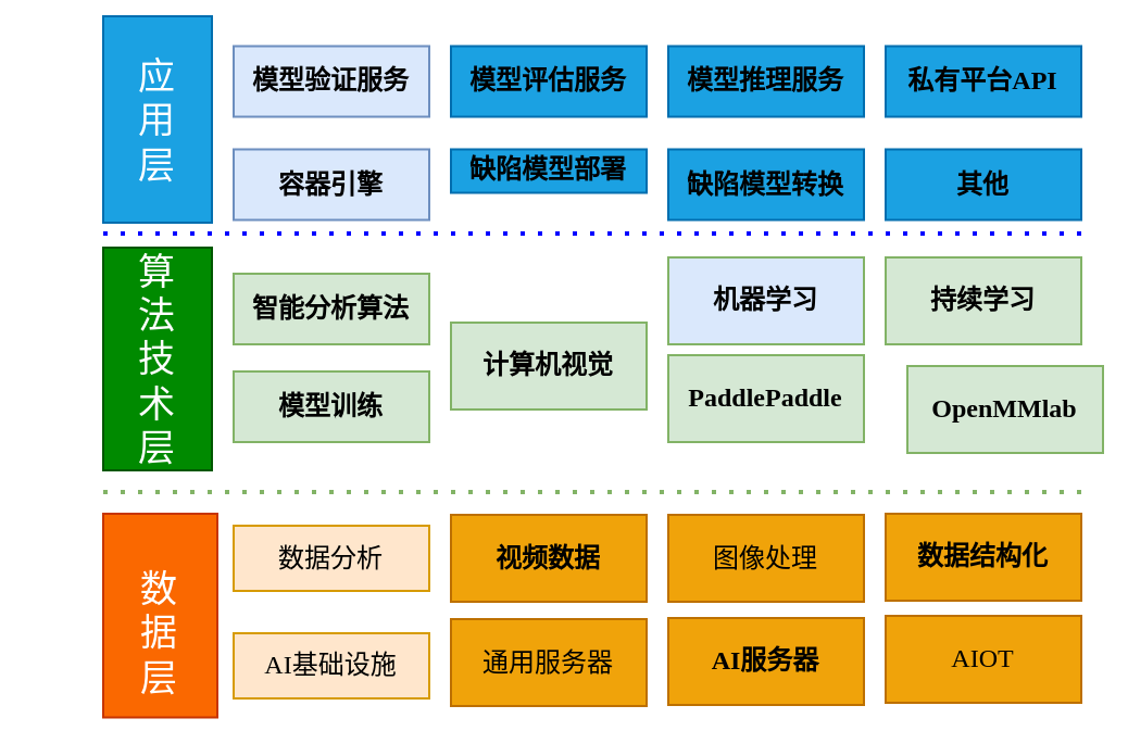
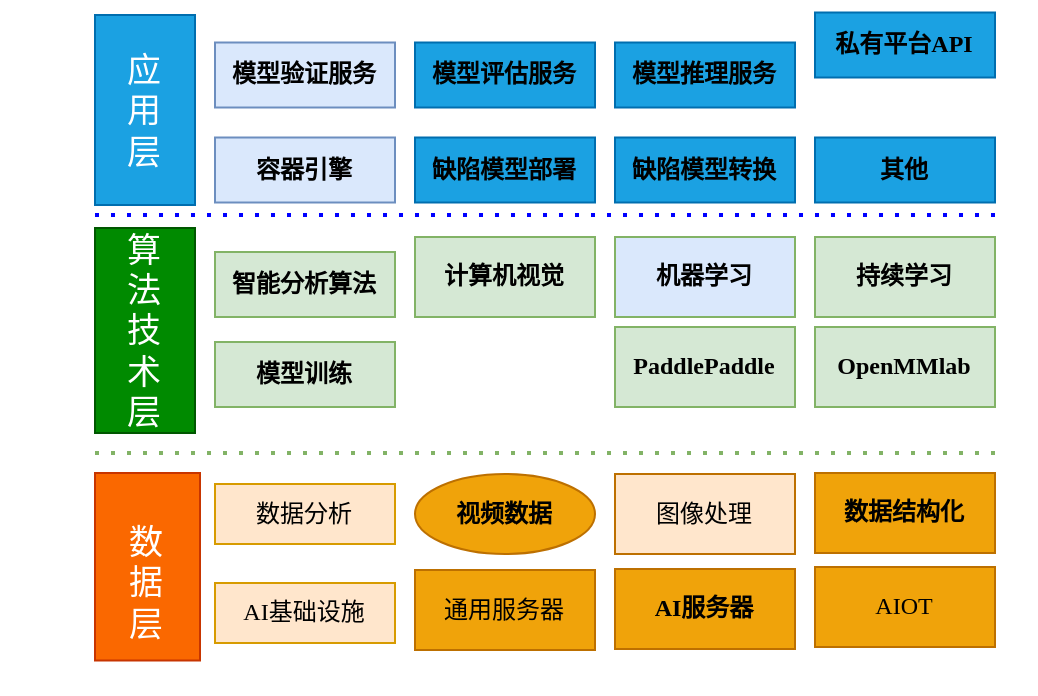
  <mxCell id="0" />
  <mxCell id="1" parent="0" />
  <mxCell id="2" value="数据分析" style="rounded=0;whiteSpace=wrap;html=1;fillColor=#ffe6cc;strokeColor=#d79b00;fontFamily=Times New Roman;" parent="1" vertex="1"><mxGeometry x="107" y="241.5" width="90" height="30" as="geometry" /></mxCell>
  <mxCell id="3" value="" style="rounded=0;whiteSpace=wrap;html=1;rotation=-90;fillColor=#fa6800;fontColor=#000000;strokeColor=#C73500;fontFamily=Times New Roman;" parent="1" vertex="1"><mxGeometry x="26.38" y="256.63" width="93.75" height="52.5" as="geometry" /></mxCell>
  <mxCell id="4" value="" style="rounded=0;whiteSpace=wrap;html=1;rotation=90;fillColor=#1ba1e2;fontColor=#ffffff;strokeColor=#006EAF;fontFamily=Times New Roman;" parent="1" vertex="1"><mxGeometry x="24.5" y="29.5" width="95" height="50" as="geometry" /></mxCell>
  <mxCell id="5" value="&lt;font color=&quot;#ffffff&quot;&gt;应用层&lt;/font&gt;" style="text;html=1;strokeColor=none;fillColor=none;align=center;verticalAlign=middle;whiteSpace=wrap;rounded=0;fontSize=17;fontColor=#3333FF;fontFamily=Times New Roman;" parent="1" vertex="1"><mxGeometry x="62" y="20.75" width="20" height="70" as="geometry" /></mxCell>
  <mxCell id="6" value="" style="rounded=0;whiteSpace=wrap;html=1;rotation=90;fillColor=#008a00;fontColor=#ffffff;strokeColor=#005700;fontFamily=Times New Roman;" parent="1" vertex="1"><mxGeometry x="20.75" y="139.75" width="102.5" height="50" as="geometry" /></mxCell>
  <mxCell id="7" value="&lt;span style=&quot;color: rgb(255, 255, 255);&quot;&gt;算法技术层&lt;/span&gt;" style="text;html=1;strokeColor=none;fillColor=none;align=center;verticalAlign=middle;whiteSpace=wrap;rounded=0;fontSize=17;fontColor=#3333FF;fontFamily=Times New Roman;" parent="1" vertex="1"><mxGeometry x="62" y="126" width="20" height="80" as="geometry" /></mxCell>
  <mxCell id="8" value="&lt;font color=&quot;#ffffff&quot;&gt;数据层&lt;/font&gt;" style="text;html=1;strokeColor=none;fillColor=none;align=center;verticalAlign=middle;whiteSpace=wrap;rounded=0;fontSize=17;fontColor=#3333FF;fontFamily=Times New Roman;" parent="1" vertex="1"><mxGeometry x="63.25" y="258.5" width="20" height="67.5" as="geometry" /></mxCell>
  <mxCell id="9" value="" style="endArrow=none;dashed=1;html=1;dashPattern=1 3;strokeWidth=2;rounded=0;fontSize=17;fontColor=#FFFFFF;fillColor=#d5e8d4;strokeColor=#82b366;fontFamily=Times New Roman;" parent="1" edge="1"><mxGeometry width="50" height="50" relative="1" as="geometry"><mxPoint x="47" y="226" as="sourcePoint" /><mxPoint x="497" y="226" as="targetPoint" /><Array as="points"><mxPoint x="267" y="226" /></Array></mxGeometry></mxCell>
  <mxCell id="10" value="" style="endArrow=none;dashed=1;html=1;dashPattern=1 3;strokeWidth=2;rounded=0;fontSize=17;fontColor=#FFFFFF;fillColor=#d5e8d4;strokeColor=#0000FF;fontFamily=Times New Roman;" parent="1" edge="1"><mxGeometry width="50" height="50" relative="1" as="geometry"><mxPoint x="47" y="107" as="sourcePoint" /><mxPoint x="497" y="107" as="targetPoint" /></mxGeometry></mxCell>
- <mxCell id="11" value="计算机视觉" style="rounded=0;whiteSpace=wrap;html=1;fillColor=#d5e8d4;strokeColor=#82b366;fontStyle=1;fontFamily=Times New Roman;" parent="1" vertex="1"><mxGeometry x="207" y="148" width="90" height="40" as="geometry" /></mxCell>
+ <mxCell id="11" value="计算机视觉" style="rounded=0;whiteSpace=wrap;html=1;fillColor=#d5e8d4;strokeColor=#82b366;fontStyle=1;fontFamily=Times New Roman;" parent="1" vertex="1"><mxGeometry x="207" y="118" width="90" height="40" as="geometry" /></mxCell>
  <mxCell id="12" value="&lt;b&gt;PaddlePaddle&lt;/b&gt;" style="rounded=0;whiteSpace=wrap;html=1;fillColor=#d5e8d4;strokeColor=#82b366;fontFamily=Times New Roman;" parent="1" vertex="1"><mxGeometry x="307" y="163" width="90" height="40" as="geometry" /></mxCell>
  <mxCell id="13" value="&lt;b&gt;机器学习&lt;/b&gt;" style="rounded=0;whiteSpace=wrap;html=1;fillColor=#dae8fc;strokeColor=#82b366;fontFamily=Times New Roman;" parent="1" vertex="1"><mxGeometry x="307" y="118" width="90" height="40" as="geometry" /></mxCell>
- <mxCell id="14" value="&lt;b&gt;OpenMMlab&lt;/b&gt;" style="rounded=0;whiteSpace=wrap;html=1;fillColor=#d5e8d4;strokeColor=#82b366;fontFamily=Times New Roman;" parent="1" vertex="1"><mxGeometry x="417" y="168" width="90" height="40" as="geometry" /></mxCell>
- <mxCell id="15" value="视频数据" style="rounded=0;whiteSpace=wrap;html=1;fillColor=#f0a30a;strokeColor=#BD7000;fontColor=#000000;fontStyle=1;fontFamily=Times New Roman;" parent="1" vertex="1"><mxGeometry x="207" y="236.5" width="90" height="40" as="geometry" /></mxCell>
+ <mxCell id="14" value="&lt;b&gt;OpenMMlab&lt;/b&gt;" style="rounded=0;whiteSpace=wrap;html=1;fillColor=#d5e8d4;strokeColor=#82b366;fontFamily=Times New Roman;" parent="1" vertex="1"><mxGeometry x="407" y="163" width="90" height="40" as="geometry" /></mxCell>
+ <mxCell id="15" value="视频数据" style="ellipse;whiteSpace=wrap;html=1;fillColor=#f0a30a;strokeColor=#BD7000;fontColor=#000000;fontStyle=1;fontFamily=Times New Roman;" parent="1" vertex="1"><mxGeometry x="207" y="236.5" width="90" height="40" as="geometry" /></mxCell>
  <mxCell id="16" value="通用服务器" style="rounded=0;whiteSpace=wrap;html=1;fillColor=#f0a30a;strokeColor=#BD7000;fontColor=#000000;fontFamily=Times New Roman;" parent="1" vertex="1"><mxGeometry x="207" y="284.5" width="90" height="40" as="geometry" /></mxCell>
- <mxCell id="17" value="图像处理" style="rounded=0;whiteSpace=wrap;html=1;fillColor=#f0a30a;strokeColor=#BD7000;fontColor=#000000;fontFamily=Times New Roman;" parent="1" vertex="1"><mxGeometry x="307" y="236.5" width="90" height="40" as="geometry" /></mxCell>
+ <mxCell id="17" value="图像处理" style="rounded=0;whiteSpace=wrap;html=1;fillColor=#ffe6cc;strokeColor=#BD7000;fontColor=#000000;fontFamily=Times New Roman;" parent="1" vertex="1"><mxGeometry x="307" y="236.5" width="90" height="40" as="geometry" /></mxCell>
  <mxCell id="18" value="&lt;b&gt;AI服务器&lt;/b&gt;" style="rounded=0;whiteSpace=wrap;html=1;fillColor=#f0a30a;strokeColor=#BD7000;fontColor=#000000;fontFamily=Times New Roman;" parent="1" vertex="1"><mxGeometry x="307" y="284" width="90" height="40" as="geometry" /></mxCell>
  <mxCell id="19" value="&lt;b&gt;数据结构化&lt;/b&gt;" style="rounded=0;whiteSpace=wrap;html=1;fillColor=#f0a30a;strokeColor=#BD7000;fontColor=#000000;fontFamily=Times New Roman;" parent="1" vertex="1"><mxGeometry x="407" y="236" width="90" height="40" as="geometry" /></mxCell>
  <mxCell id="20" value="AIOT" style="rounded=0;whiteSpace=wrap;html=1;fillColor=#f0a30a;strokeColor=#BD7000;fontColor=#000000;fontFamily=Times New Roman;" parent="1" vertex="1"><mxGeometry x="407" y="283" width="90" height="40" as="geometry" /></mxCell>
  <mxCell id="21" value="AI基础设施" style="rounded=0;whiteSpace=wrap;html=1;fillColor=#ffe6cc;strokeColor=#d79b00;fontFamily=Times New Roman;" parent="1" vertex="1"><mxGeometry x="107" y="291" width="90" height="30" as="geometry" /></mxCell>
  <mxCell id="22" value="&lt;b&gt;模型训练&lt;/b&gt;" style="rounded=0;whiteSpace=wrap;html=1;fillColor=#d5e8d4;strokeColor=#82b366;fontFamily=Times New Roman;" parent="1" vertex="1"><mxGeometry x="107" y="170.5" width="90" height="32.5" as="geometry" /></mxCell>
  <mxCell id="23" value="&lt;b&gt;智能分析算法&lt;/b&gt;" style="rounded=0;whiteSpace=wrap;html=1;fillColor=#d5e8d4;strokeColor=#82b366;fontFamily=Times New Roman;" parent="1" vertex="1"><mxGeometry x="107" y="125.5" width="90" height="32.5" as="geometry" /></mxCell>
  <mxCell id="24" value="&lt;font color=&quot;#000000&quot;&gt;&lt;b&gt;模型验证服务&lt;/b&gt;&lt;/font&gt;" style="rounded=0;whiteSpace=wrap;html=1;fillColor=#dae8fc;strokeColor=#6c8ebf;fontFamily=Times New Roman;" vertex="1" parent="1"><mxGeometry x="107" y="20.75" width="90" height="32.5" as="geometry" /></mxCell>
- <mxCell id="25" value="&lt;b style=&quot;color: rgb(0, 0, 0);&quot;&gt;缺陷模型部署&lt;/b&gt;" style="rounded=0;whiteSpace=wrap;html=1;fillColor=#1ba1e2;strokeColor=#006EAF;fontColor=#ffffff;fontFamily=Times New Roman;" vertex="1" parent="1"><mxGeometry x="207" y="68.25" width="90" height="20" as="geometry" /></mxCell>
+ <mxCell id="25" value="&lt;b style=&quot;color: rgb(0, 0, 0);&quot;&gt;缺陷模型部署&lt;/b&gt;" style="rounded=0;whiteSpace=wrap;html=1;fillColor=#1ba1e2;strokeColor=#006EAF;fontColor=#ffffff;fontFamily=Times New Roman;" vertex="1" parent="1"><mxGeometry x="207" y="68.25" width="90" height="32.5" as="geometry" /></mxCell>
  <mxCell id="26" style="edgeStyle=orthogonalEdgeStyle;rounded=0;orthogonalLoop=1;jettySize=auto;html=1;exitX=0.5;exitY=1;exitDx=0;exitDy=0;" edge="1" parent="1" source="24" target="24"><mxGeometry relative="1" as="geometry" /></mxCell>
  <mxCell id="27" value="&lt;b&gt;持续学习&lt;/b&gt;" style="rounded=0;whiteSpace=wrap;html=1;fillColor=#d5e8d4;strokeColor=#82b366;fontFamily=Times New Roman;" vertex="1" parent="1"><mxGeometry x="407" y="118" width="90" height="40" as="geometry" /></mxCell>
  <mxCell id="28" value="&lt;font color=&quot;#000000&quot;&gt;&lt;b&gt;容器引擎&lt;/b&gt;&lt;/font&gt;" style="rounded=0;whiteSpace=wrap;html=1;fillColor=#dae8fc;strokeColor=#6c8ebf;fontFamily=Times New Roman;" vertex="1" parent="1"><mxGeometry x="107" y="68.25" width="90" height="32.5" as="geometry" /></mxCell>
  <mxCell id="29" value="&lt;b style=&quot;color: rgb(0, 0, 0);&quot;&gt;缺陷模型转换&lt;/b&gt;" style="rounded=0;whiteSpace=wrap;html=1;fillColor=#1ba1e2;strokeColor=#006EAF;fontColor=#ffffff;fontFamily=Times New Roman;" vertex="1" parent="1"><mxGeometry x="307" y="68.25" width="90" height="32.5" as="geometry" /></mxCell>
  <mxCell id="30" value="&lt;font color=&quot;#000000&quot;&gt;&lt;b&gt;模型评估服务&lt;/b&gt;&lt;/font&gt;" style="rounded=0;whiteSpace=wrap;html=1;fillColor=#1ba1e2;strokeColor=#006EAF;fontColor=#ffffff;fontFamily=Times New Roman;" vertex="1" parent="1"><mxGeometry x="207" y="20.75" width="90" height="32.5" as="geometry" /></mxCell>
  <mxCell id="31" value="&lt;font color=&quot;#000000&quot;&gt;&lt;b&gt;模型推理服务&lt;/b&gt;&lt;/font&gt;" style="rounded=0;whiteSpace=wrap;html=1;fillColor=#1ba1e2;strokeColor=#006EAF;fontColor=#ffffff;fontFamily=Times New Roman;" vertex="1" parent="1"><mxGeometry x="307" y="20.75" width="90" height="32.5" as="geometry" /></mxCell>
- <mxCell id="32" value="&lt;font color=&quot;#000000&quot;&gt;&lt;b&gt;私有平台API&lt;/b&gt;&lt;/font&gt;" style="rounded=0;whiteSpace=wrap;html=1;fillColor=#1ba1e2;strokeColor=#006EAF;fontColor=#ffffff;fontFamily=Times New Roman;" vertex="1" parent="1"><mxGeometry x="407" y="20.75" width="90" height="32.5" as="geometry" /></mxCell>
+ <mxCell id="32" value="&lt;font color=&quot;#000000&quot;&gt;&lt;b&gt;私有平台API&lt;/b&gt;&lt;/font&gt;" style="rounded=0;whiteSpace=wrap;html=1;fillColor=#1ba1e2;strokeColor=#006EAF;fontColor=#ffffff;fontFamily=Times New Roman;" vertex="1" parent="1"><mxGeometry x="407" y="5.75" width="90" height="32.5" as="geometry" /></mxCell>
  <mxCell id="33" value="&lt;font color=&quot;#000000&quot;&gt;&lt;b&gt;其他&lt;/b&gt;&lt;/font&gt;" style="rounded=0;whiteSpace=wrap;html=1;fillColor=#1ba1e2;strokeColor=#006EAF;fontColor=#ffffff;fontFamily=Times New Roman;" vertex="1" parent="1"><mxGeometry x="407" y="68.25" width="90" height="32.5" as="geometry" /></mxCell>
